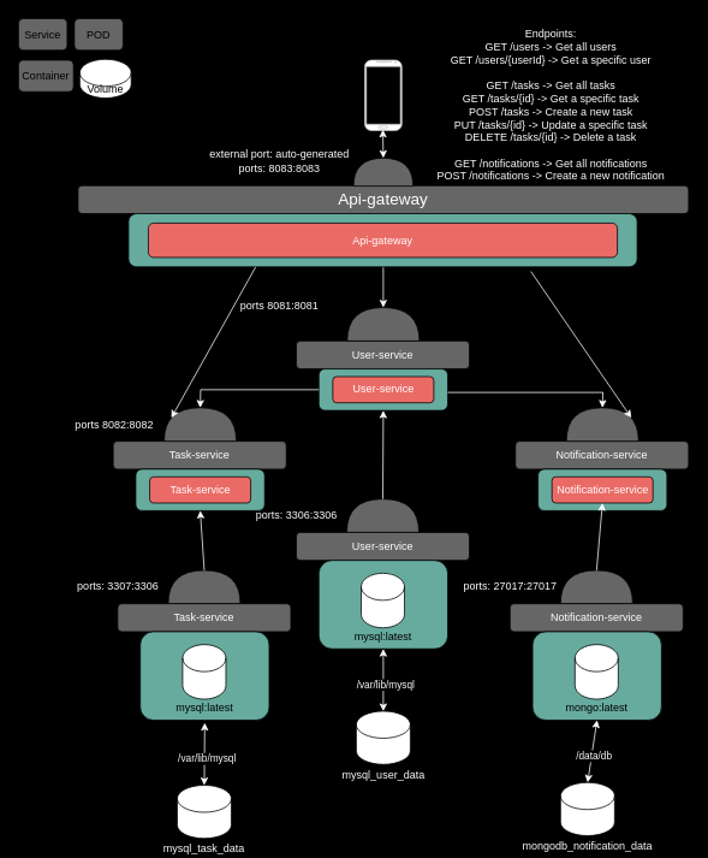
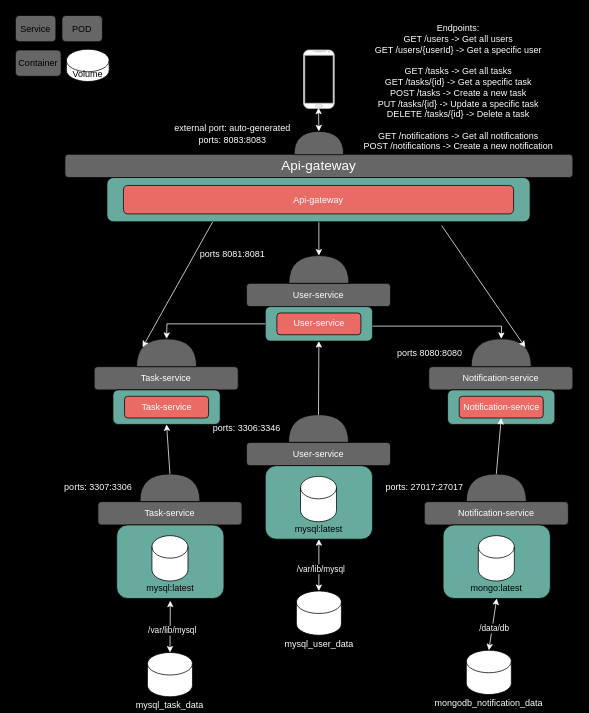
  <mxCell id="0" />
  <mxCell id="1" parent="0" />
  <mxCell id="2" value="" style="verticalLabelPosition=bottom;verticalAlign=top;html=1;shadow=0;dashed=0;strokeWidth=1;shape=mxgraph.android.phone2;strokeColor=#c0c0c0;" vertex="1" parent="1"><mxGeometry x="404" y="66" width="41" height="78" as="geometry" /></mxCell>
  <mxCell id="3" value="&lt;div style=&quot;font-size: 13px;&quot;&gt;&lt;font color=&quot;#ffffff&quot; style=&quot;font-size: 18px;&quot;&gt;Api-gateway&lt;/font&gt;&lt;/div&gt;" style="rounded=1;whiteSpace=wrap;html=1;strokeColor=#000000;fillColor=#666666;" vertex="1" parent="1"><mxGeometry x="86" y="205" width="677" height="31" as="geometry" /></mxCell>
  <mxCell id="4" value="" style="shape=or;whiteSpace=wrap;html=1;rotation=-90;fillColor=#666666;" vertex="1" parent="1"><mxGeometry x="409" y="157" width="31" height="66" as="geometry" /></mxCell>
  <mxCell id="5" value="" style="endArrow=classic;startArrow=classic;html=1;rounded=0;entryX=0.488;entryY=0.987;entryDx=0;entryDy=0;entryPerimeter=0;exitX=1;exitY=0.5;exitDx=0;exitDy=0;exitPerimeter=0;strokeColor=#FFFFFF;" edge="1" parent="1" source="4" target="2"><mxGeometry width="50" height="50" relative="1" as="geometry"><mxPoint x="398" y="505" as="sourcePoint" /><mxPoint x="448" y="455" as="targetPoint" /></mxGeometry></mxCell>
  <mxCell id="6" value="&lt;div&gt;&lt;font color=&quot;#ffffff&quot;&gt;external port: auto-generated&lt;/font&gt;&lt;/div&gt;&lt;div&gt;&lt;font color=&quot;#ffffff&quot;&gt;ports: 8083:8083&lt;br&gt;&lt;/font&gt;&lt;/div&gt;" style="text;html=1;strokeColor=none;fillColor=none;align=center;verticalAlign=middle;whiteSpace=wrap;rounded=0;" vertex="1" parent="1"><mxGeometry x="190" y="151" width="239" height="54" as="geometry" /></mxCell>
  <mxCell id="7" value="&lt;div&gt;&lt;font color=&quot;#ffffff&quot;&gt;Endpoints:&lt;/font&gt;&lt;/div&gt;&lt;div&gt;&lt;font color=&quot;#ffffff&quot;&gt;GET /users -&amp;gt; Get all users&lt;/font&gt;&lt;/div&gt;&lt;div&gt;&lt;font color=&quot;#ffffff&quot;&gt;GET /users/{userId} -&amp;gt; Get a specific user&lt;/font&gt;&lt;/div&gt;&lt;div&gt;&lt;font color=&quot;#ffffff&quot;&gt;&lt;br&gt;&lt;/font&gt;&lt;/div&gt;&lt;div&gt;&lt;font color=&quot;#ffffff&quot;&gt;GET /tasks -&amp;gt; Get all tasks&lt;/font&gt;&lt;/div&gt;&lt;div&gt;&lt;font color=&quot;#ffffff&quot;&gt;GET /tasks/{id} -&amp;gt; Get a specific task&lt;/font&gt;&lt;/div&gt;&lt;div&gt;&lt;font color=&quot;#ffffff&quot;&gt;POST /tasks -&amp;gt; Create a new task&lt;/font&gt;&lt;/div&gt;&lt;div&gt;&lt;font color=&quot;#ffffff&quot;&gt;PUT /tasks/{id} -&amp;gt; Update a specific task&lt;/font&gt;&lt;/div&gt;&lt;div&gt;&lt;font color=&quot;#ffffff&quot;&gt;DELETE /tasks/{id} -&amp;gt; Delete a task&lt;/font&gt;&lt;/div&gt;&lt;div&gt;&lt;font color=&quot;#ffffff&quot;&gt;&lt;br&gt;&lt;/font&gt;&lt;/div&gt;&lt;div&gt;&lt;font color=&quot;#ffffff&quot;&gt;GET /notifications -&amp;gt; Get all notifications&lt;/font&gt;&lt;/div&gt;&lt;div&gt;&lt;font color=&quot;#ffffff&quot;&gt;POST /notifications -&amp;gt; Create a new notification&lt;br&gt;&lt;/font&gt;&lt;/div&gt;" style="text;html=1;strokeColor=none;fillColor=none;align=center;verticalAlign=middle;whiteSpace=wrap;rounded=0;" vertex="1" parent="1"><mxGeometry x="460" y="51" width="301" height="130" as="geometry" /></mxCell>
  <mxCell id="8" value="&lt;font color=&quot;#ffffff&quot;&gt;User-service&lt;/font&gt;" style="rounded=1;whiteSpace=wrap;html=1;fillColor=#666666;" vertex="1" parent="1"><mxGeometry x="328" y="377" width="192" height="31" as="geometry" /></mxCell>
  <mxCell id="9" value="" style="shape=or;whiteSpace=wrap;html=1;direction=north;fillColor=#666666;" vertex="1" parent="1"><mxGeometry x="384.5" y="340" width="80" height="37" as="geometry" /></mxCell>
  <mxCell id="10" value="" style="endArrow=classic;html=1;rounded=0;entryX=1;entryY=0.5;entryDx=0;entryDy=0;entryPerimeter=0;exitX=0.5;exitY=1;exitDx=0;exitDy=0;strokeColor=#FFFFFF;" edge="1" parent="1" source="3" target="9"><mxGeometry width="50" height="50" relative="1" as="geometry"><mxPoint x="398" y="449" as="sourcePoint" /><mxPoint x="448" y="399" as="targetPoint" /></mxGeometry></mxCell>
  <mxCell id="11" value="" style="rounded=1;whiteSpace=wrap;html=1;fillColor=#67AB9F;" vertex="1" parent="1"><mxGeometry x="142" y="236" width="564" height="59" as="geometry" /></mxCell>
  <mxCell id="12" value="&lt;font color=&quot;#ffffff&quot;&gt;Api-gateway&lt;/font&gt;" style="rounded=1;whiteSpace=wrap;html=1;fillColor=#EA6B66;" vertex="1" parent="1"><mxGeometry x="164" y="246.5" width="520" height="38" as="geometry" /></mxCell>
  <mxCell id="13" value="&lt;div&gt;Service&lt;/div&gt;" style="rounded=1;whiteSpace=wrap;html=1;fillColor=#666666;" vertex="1" parent="1"><mxGeometry x="20" y="20" width="54" height="35" as="geometry" /></mxCell>
  <mxCell id="14" style="edgeStyle=orthogonalEdgeStyle;rounded=0;orthogonalLoop=1;jettySize=auto;html=1;exitX=1;exitY=1;exitDx=0;exitDy=0;" edge="1" parent="1" source="15"><mxGeometry relative="1" as="geometry"><mxPoint x="72" y="89" as="targetPoint" /></mxGeometry></mxCell>
  <mxCell id="15" value="POD" style="rounded=1;whiteSpace=wrap;html=1;fillColor=#666666;" vertex="1" parent="1"><mxGeometry x="82" y="20" width="54" height="35" as="geometry" /></mxCell>
  <mxCell id="16" style="edgeStyle=orthogonalEdgeStyle;rounded=0;orthogonalLoop=1;jettySize=auto;html=1;exitX=1;exitY=0.5;exitDx=0;exitDy=0;" edge="1" parent="1" source="17"><mxGeometry relative="1" as="geometry"><mxPoint x="98" y="84" as="targetPoint" /></mxGeometry></mxCell>
  <mxCell id="17" value="&lt;div&gt;Container&lt;/div&gt;" style="rounded=1;whiteSpace=wrap;html=1;fillColor=#666666;" vertex="1" parent="1"><mxGeometry x="20" y="66" width="61" height="35" as="geometry" /></mxCell>
  <mxCell id="18" value="Volume" style="shape=cylinder3;whiteSpace=wrap;html=1;boundedLbl=1;backgroundOutline=1;size=15;" vertex="1" parent="1"><mxGeometry x="88" y="65" width="57" height="43" as="geometry" /></mxCell>
  <mxCell id="19" value="" style="rounded=1;whiteSpace=wrap;html=1;fillColor=#67AB9F;" vertex="1" parent="1"><mxGeometry x="353" y="408" width="143" height="46" as="geometry" /></mxCell>
  <mxCell id="20" value="&lt;div&gt;&lt;font color=&quot;#ffffff&quot;&gt;User-service&lt;/font&gt;&lt;/div&gt;" style="rounded=1;whiteSpace=wrap;html=1;fillColor=#EA6B66;" vertex="1" parent="1"><mxGeometry x="368.5" y="416.5" width="112" height="29" as="geometry" /></mxCell>
  <mxCell id="21" value="&lt;font color=&quot;#ffffff&quot;&gt;ports 8081:8081&lt;/font&gt;" style="text;html=1;strokeColor=none;fillColor=none;align=center;verticalAlign=middle;whiteSpace=wrap;rounded=0;" vertex="1" parent="1"><mxGeometry x="257" y="323.5" width="105" height="30" as="geometry" /></mxCell>
  <mxCell id="22" value="" style="shape=or;whiteSpace=wrap;html=1;direction=north;fillColor=#666666;" vertex="1" parent="1"><mxGeometry x="384" y="552" width="80" height="37" as="geometry" /></mxCell>
  <mxCell id="23" value="&lt;font color=&quot;#ffffff&quot;&gt;User-service&lt;/font&gt;" style="rounded=1;whiteSpace=wrap;html=1;fillColor=#666666;" vertex="1" parent="1"><mxGeometry x="328" y="589" width="192" height="31" as="geometry" /></mxCell>
  <mxCell id="24" value="&lt;div&gt;&lt;br&gt;&lt;/div&gt;&lt;div&gt;&lt;br&gt;&lt;/div&gt;&lt;div&gt;&lt;br&gt;&lt;/div&gt;&lt;div&gt;&lt;br&gt;&lt;/div&gt;&lt;div&gt;&lt;br&gt;&lt;/div&gt;&lt;div&gt;mysql:latest&lt;br&gt;&lt;/div&gt;" style="rounded=1;whiteSpace=wrap;html=1;fillColor=#67AB9F;" vertex="1" parent="1"><mxGeometry x="353" y="620" width="143" height="98" as="geometry" /></mxCell>
  <mxCell id="25" value="" style="shape=cylinder3;whiteSpace=wrap;html=1;boundedLbl=1;backgroundOutline=1;size=15;" vertex="1" parent="1"><mxGeometry x="400" y="634.25" width="48" height="60.5" as="geometry" /></mxCell>
- <mxCell id="26" value="&lt;font color=&quot;#ffffff&quot;&gt;ports: 3306:3306&lt;/font&gt;" style="text;html=1;strokeColor=none;fillColor=none;align=center;verticalAlign=middle;whiteSpace=wrap;rounded=0;" vertex="1" parent="1"><mxGeometry x="272" y="554" width="112.5" height="31.5" as="geometry" /></mxCell>
+ <mxCell id="26" value="&lt;font color=&quot;#ffffff&quot;&gt;ports: 3306:3346&lt;/font&gt;" style="text;html=1;strokeColor=none;fillColor=none;align=center;verticalAlign=middle;whiteSpace=wrap;rounded=0;" vertex="1" parent="1"><mxGeometry x="272" y="554" width="112.5" height="31.5" as="geometry" /></mxCell>
  <mxCell id="27" value="" style="endArrow=classic;html=1;rounded=0;entryX=0.5;entryY=1;entryDx=0;entryDy=0;exitX=1;exitY=0.5;exitDx=0;exitDy=0;exitPerimeter=0;strokeColor=#FFFFFF;" edge="1" parent="1" source="22" target="19"><mxGeometry width="50" height="50" relative="1" as="geometry"><mxPoint x="398" y="629" as="sourcePoint" /><mxPoint x="448" y="579" as="targetPoint" /></mxGeometry></mxCell>
  <mxCell id="28" value="" style="shape=or;whiteSpace=wrap;html=1;direction=north;fillColor=#666666;" vertex="1" parent="1"><mxGeometry x="621" y="631" width="80" height="37" as="geometry" /></mxCell>
  <mxCell id="29" value="&lt;font color=&quot;#ffffff&quot;&gt;Notification-service&lt;/font&gt;" style="rounded=1;whiteSpace=wrap;html=1;fillColor=#666666;" vertex="1" parent="1"><mxGeometry x="565" y="668" width="192" height="31" as="geometry" /></mxCell>
  <mxCell id="30" value="&lt;div&gt;&lt;br&gt;&lt;/div&gt;&lt;div&gt;&lt;br&gt;&lt;/div&gt;&lt;div&gt;&lt;br&gt;&lt;/div&gt;&lt;div&gt;&lt;br&gt;&lt;/div&gt;&lt;div&gt;&lt;br&gt;&lt;/div&gt;&lt;div&gt;mongo:latest&lt;br&gt;&lt;/div&gt;" style="rounded=1;whiteSpace=wrap;html=1;fillColor=#67AB9F;" vertex="1" parent="1"><mxGeometry x="590" y="699" width="143" height="98" as="geometry" /></mxCell>
  <mxCell id="31" value="" style="shape=cylinder3;whiteSpace=wrap;html=1;boundedLbl=1;backgroundOutline=1;size=15;" vertex="1" parent="1"><mxGeometry x="637" y="713.25" width="48" height="60.5" as="geometry" /></mxCell>
  <mxCell id="32" value="&lt;font color=&quot;#ffffff&quot;&gt;ports: 27017:27017&lt;br&gt;&lt;/font&gt;" style="text;html=1;strokeColor=none;fillColor=none;align=center;verticalAlign=middle;whiteSpace=wrap;rounded=0;" vertex="1" parent="1"><mxGeometry x="509" y="633" width="112.5" height="31.5" as="geometry" /></mxCell>
  <mxCell id="33" value="" style="shape=or;whiteSpace=wrap;html=1;direction=north;fillColor=#666666;" vertex="1" parent="1"><mxGeometry x="186" y="631" width="80" height="37" as="geometry" /></mxCell>
  <mxCell id="34" value="&lt;font color=&quot;#ffffff&quot;&gt;Task-service&lt;/font&gt;" style="rounded=1;whiteSpace=wrap;html=1;fillColor=#666666;" vertex="1" parent="1"><mxGeometry x="130" y="668" width="192" height="31" as="geometry" /></mxCell>
  <mxCell id="35" value="&lt;div&gt;&lt;br&gt;&lt;/div&gt;&lt;div&gt;&lt;br&gt;&lt;/div&gt;&lt;div&gt;&lt;br&gt;&lt;/div&gt;&lt;div&gt;&lt;br&gt;&lt;/div&gt;&lt;div&gt;&lt;br&gt;&lt;/div&gt;&lt;div&gt;mysql:latest&lt;br&gt;&lt;/div&gt;" style="rounded=1;whiteSpace=wrap;html=1;fillColor=#67AB9F;" vertex="1" parent="1"><mxGeometry x="155" y="699" width="143" height="98" as="geometry" /></mxCell>
  <mxCell id="36" value="" style="shape=cylinder3;whiteSpace=wrap;html=1;boundedLbl=1;backgroundOutline=1;size=15;" vertex="1" parent="1"><mxGeometry x="202" y="713.25" width="48" height="60.5" as="geometry" /></mxCell>
  <mxCell id="37" value="&lt;font color=&quot;#ffffff&quot;&gt;ports: 3307:3306&lt;/font&gt;" style="text;html=1;strokeColor=none;fillColor=none;align=center;verticalAlign=middle;whiteSpace=wrap;rounded=0;" vertex="1" parent="1"><mxGeometry x="74" y="633" width="112.5" height="31.5" as="geometry" /></mxCell>
  <mxCell id="38" value="&lt;font color=&quot;#ffffff&quot;&gt;Notification-service&lt;/font&gt;" style="rounded=1;whiteSpace=wrap;html=1;fillColor=#666666;" vertex="1" parent="1"><mxGeometry x="571" y="488" width="192" height="31" as="geometry" /></mxCell>
  <mxCell id="39" value="" style="shape=or;whiteSpace=wrap;html=1;direction=north;fillColor=#666666;" vertex="1" parent="1"><mxGeometry x="627.5" y="451" width="80" height="37" as="geometry" /></mxCell>
  <mxCell id="40" value="" style="rounded=1;whiteSpace=wrap;html=1;fillColor=#67AB9F;" vertex="1" parent="1"><mxGeometry x="596" y="519" width="143" height="46" as="geometry" /></mxCell>
  <mxCell id="41" value="&lt;div&gt;&lt;font color=&quot;#ffffff&quot;&gt;Notification-service&lt;/font&gt;&lt;/div&gt;" style="rounded=1;whiteSpace=wrap;html=1;fillColor=#EA6B66;" vertex="1" parent="1"><mxGeometry x="611.5" y="527.5" width="112" height="29" as="geometry" /></mxCell>
+ <mxCell id="42" value="&lt;font color=&quot;#ffffff&quot;&gt;ports 8080:8080&lt;/font&gt;" style="text;html=1;strokeColor=none;fillColor=none;align=center;verticalAlign=middle;whiteSpace=wrap;rounded=0;" vertex="1" parent="1"><mxGeometry x="520" y="454.5" width="105" height="30" as="geometry" /></mxCell>
  <mxCell id="43" value="&lt;font color=&quot;#ffffff&quot;&gt;Task-service&lt;/font&gt;" style="rounded=1;whiteSpace=wrap;html=1;fillColor=#666666;" vertex="1" parent="1"><mxGeometry x="125" y="488" width="192" height="31" as="geometry" /></mxCell>
  <mxCell id="44" value="" style="shape=or;whiteSpace=wrap;html=1;direction=north;fillColor=#666666;" vertex="1" parent="1"><mxGeometry x="181.5" y="451" width="80" height="37" as="geometry" /></mxCell>
  <mxCell id="45" value="" style="rounded=1;whiteSpace=wrap;html=1;fillColor=#67AB9F;" vertex="1" parent="1"><mxGeometry x="150" y="519" width="143" height="46" as="geometry" /></mxCell>
  <mxCell id="46" value="&lt;div&gt;&lt;font color=&quot;#ffffff&quot;&gt;Task-service&lt;/font&gt;&lt;/div&gt;" style="rounded=1;whiteSpace=wrap;html=1;fillColor=#EA6B66;" vertex="1" parent="1"><mxGeometry x="165.5" y="527.5" width="112" height="29" as="geometry" /></mxCell>
- <mxCell id="47" value="&lt;font color=&quot;#ffffff&quot;&gt;ports 8082:8082&lt;/font&gt;" style="text;html=1;strokeColor=none;fillColor=none;align=center;verticalAlign=middle;whiteSpace=wrap;rounded=0;" vertex="1" parent="1"><mxGeometry x="74" y="454.5" width="105" height="30" as="geometry" /></mxCell>
  <mxCell id="48" value="" style="endArrow=classic;html=1;rounded=0;entryX=1;entryY=0.5;entryDx=0;entryDy=0;entryPerimeter=0;exitX=0;exitY=0.5;exitDx=0;exitDy=0;strokeColor=#FFFFFF;" edge="1" parent="1" source="19" target="44"><mxGeometry width="50" height="50" relative="1" as="geometry"><mxPoint x="398" y="629" as="sourcePoint" /><mxPoint x="448" y="579" as="targetPoint" /><Array as="points"><mxPoint x="222" y="431" /></Array></mxGeometry></mxCell>
  <mxCell id="49" value="" style="endArrow=classic;html=1;rounded=0;entryX=1;entryY=0.5;entryDx=0;entryDy=0;entryPerimeter=0;exitX=0;exitY=0.5;exitDx=0;exitDy=0;strokeColor=#FFFFFF;" edge="1" parent="1" target="39"><mxGeometry width="50" height="50" relative="1" as="geometry"><mxPoint x="496" y="434" as="sourcePoint" /><mxPoint x="365" y="454" as="targetPoint" /><Array as="points"><mxPoint x="668" y="434" /></Array></mxGeometry></mxCell>
  <mxCell id="50" value="&lt;div&gt;&lt;br&gt;&lt;/div&gt;&lt;div&gt;&lt;br&gt;&lt;/div&gt;&lt;div&gt;&lt;br&gt;&lt;/div&gt;&lt;div&gt;&lt;br&gt;&lt;/div&gt;&lt;div&gt;&lt;font color=&quot;#ffffff&quot;&gt;mysql_user_data&lt;/font&gt;&lt;br&gt;&lt;/div&gt;" style="shape=cylinder3;whiteSpace=wrap;html=1;boundedLbl=1;backgroundOutline=1;size=15;" vertex="1" parent="1"><mxGeometry x="394.5" y="787" width="60" height="59" as="geometry" /></mxCell>
  <mxCell id="51" value="" style="endArrow=classic;startArrow=classic;html=1;rounded=0;entryX=0.5;entryY=1;entryDx=0;entryDy=0;exitX=0.5;exitY=0;exitDx=0;exitDy=0;exitPerimeter=0;strokeColor=#FFFFFF;" edge="1" parent="1" source="50" target="24"><mxGeometry width="50" height="50" relative="1" as="geometry"><mxPoint x="398" y="779" as="sourcePoint" /><mxPoint x="448" y="729" as="targetPoint" /></mxGeometry></mxCell>
  <mxCell id="52" value="&lt;div&gt;/var/lib/mysql&lt;/div&gt;" style="edgeLabel;html=1;align=center;verticalAlign=middle;resizable=0;points=[];labelBackgroundColor=#000000;fontColor=#FFFFFF;" vertex="1" connectable="0" parent="51"><mxGeometry x="-0.13" y="-1" relative="1" as="geometry"><mxPoint x="1" as="offset" /></mxGeometry></mxCell>
  <mxCell id="53" value="&lt;div&gt;&lt;br&gt;&lt;/div&gt;&lt;div&gt;&lt;br&gt;&lt;/div&gt;&lt;div&gt;&lt;br&gt;&lt;/div&gt;&lt;div&gt;&lt;br&gt;&lt;/div&gt;&lt;div&gt;&lt;font color=&quot;#ffffff&quot;&gt;mysql_task_data&lt;/font&gt;&lt;/div&gt;" style="shape=cylinder3;whiteSpace=wrap;html=1;boundedLbl=1;backgroundOutline=1;size=15;" vertex="1" parent="1"><mxGeometry x="196" y="869" width="60" height="59" as="geometry" /></mxCell>
  <mxCell id="54" value="" style="endArrow=classic;startArrow=classic;html=1;rounded=0;entryX=0.5;entryY=1;entryDx=0;entryDy=0;exitX=0.5;exitY=0;exitDx=0;exitDy=0;exitPerimeter=0;strokeColor=#FFFFFF;" edge="1" source="53" parent="1"><mxGeometry width="50" height="50" relative="1" as="geometry"><mxPoint x="199.5" y="861" as="sourcePoint" /><mxPoint x="226.5" y="800" as="targetPoint" /></mxGeometry></mxCell>
  <mxCell id="55" value="&lt;div&gt;/var/lib/mysql&lt;/div&gt;" style="edgeLabel;html=1;align=center;verticalAlign=middle;resizable=0;points=[];labelBackgroundColor=#000000;fontColor=#FFFFFF;" vertex="1" connectable="0" parent="54"><mxGeometry x="-0.13" y="-1" relative="1" as="geometry"><mxPoint x="1" as="offset" /></mxGeometry></mxCell>
  <mxCell id="56" value="&lt;div&gt;&lt;font color=&quot;#ffffff&quot;&gt;&lt;br&gt;&lt;/font&gt;&lt;/div&gt;&lt;div&gt;&lt;font color=&quot;#ffffff&quot;&gt;&lt;br&gt;&lt;/font&gt;&lt;/div&gt;&lt;div&gt;&lt;font color=&quot;#ffffff&quot;&gt;&lt;br&gt;&lt;/font&gt;&lt;/div&gt;&lt;div&gt;&lt;font color=&quot;#ffffff&quot;&gt;&lt;br&gt;&lt;/font&gt;&lt;/div&gt;&lt;div&gt;&lt;font color=&quot;#ffffff&quot;&gt;mongodb_notification_data&lt;/font&gt;&lt;br&gt;&lt;/div&gt;" style="shape=cylinder3;whiteSpace=wrap;html=1;boundedLbl=1;backgroundOutline=1;size=15;" vertex="1" parent="1"><mxGeometry x="621" y="866" width="60" height="59" as="geometry" /></mxCell>
  <mxCell id="57" value="" style="endArrow=classic;startArrow=classic;html=1;rounded=0;entryX=0.5;entryY=1;entryDx=0;entryDy=0;exitX=0.5;exitY=0;exitDx=0;exitDy=0;exitPerimeter=0;strokeColor=#FFFFFF;" edge="1" source="56" parent="1"><mxGeometry width="50" height="50" relative="1" as="geometry"><mxPoint x="634.5" y="858" as="sourcePoint" /><mxPoint x="661.5" y="797" as="targetPoint" /></mxGeometry></mxCell>
  <mxCell id="58" value="/data/db" style="edgeLabel;html=1;align=center;verticalAlign=middle;resizable=0;points=[];labelBackgroundColor=#000000;fontColor=#FFFFFF;" vertex="1" connectable="0" parent="57"><mxGeometry x="-0.13" y="-1" relative="1" as="geometry"><mxPoint x="1" as="offset" /></mxGeometry></mxCell>
  <mxCell id="59" value="" style="endArrow=classic;html=1;rounded=0;entryX=0.5;entryY=1;entryDx=0;entryDy=0;exitX=1;exitY=0.5;exitDx=0;exitDy=0;exitPerimeter=0;strokeColor=#FFFFFF;" edge="1" parent="1" source="28"><mxGeometry width="50" height="50" relative="1" as="geometry"><mxPoint x="666.5" y="654.5" as="sourcePoint" /><mxPoint x="667.5" y="556.5" as="targetPoint" /></mxGeometry></mxCell>
  <mxCell id="60" value="" style="endArrow=classic;html=1;rounded=0;entryX=0.5;entryY=1;entryDx=0;entryDy=0;exitX=1;exitY=0.5;exitDx=0;exitDy=0;exitPerimeter=0;strokeColor=#FFFFFF;" edge="1" parent="1" source="33" target="45"><mxGeometry width="50" height="50" relative="1" as="geometry"><mxPoint x="218.25" y="634.25" as="sourcePoint" /><mxPoint x="224.75" y="559.75" as="targetPoint" /></mxGeometry></mxCell>
  <mxCell id="61" value="" style="endArrow=classic;html=1;rounded=0;strokeColor=#FFFFFF;exitX=0.791;exitY=1.085;exitDx=0;exitDy=0;exitPerimeter=0;entryX=0.7;entryY=0.9;entryDx=0;entryDy=0;entryPerimeter=0;" edge="1" parent="1" source="11" target="39"><mxGeometry width="50" height="50" relative="1" as="geometry"><mxPoint x="407" y="456" as="sourcePoint" /><mxPoint x="457" y="406" as="targetPoint" /></mxGeometry></mxCell>
  <mxCell id="62" value="" style="endArrow=classic;html=1;rounded=0;strokeColor=#FFFFFF;exitX=0.25;exitY=1;exitDx=0;exitDy=0;entryX=0.7;entryY=0.1;entryDx=0;entryDy=0;entryPerimeter=0;" edge="1" parent="1" source="11" target="44"><mxGeometry width="50" height="50" relative="1" as="geometry"><mxPoint x="598" y="310" as="sourcePoint" /><mxPoint x="710" y="472" as="targetPoint" /></mxGeometry></mxCell>
